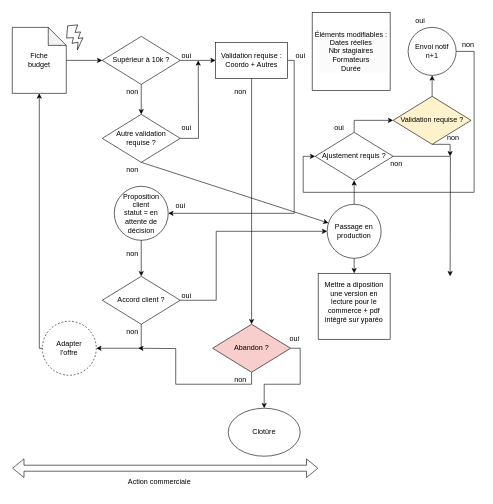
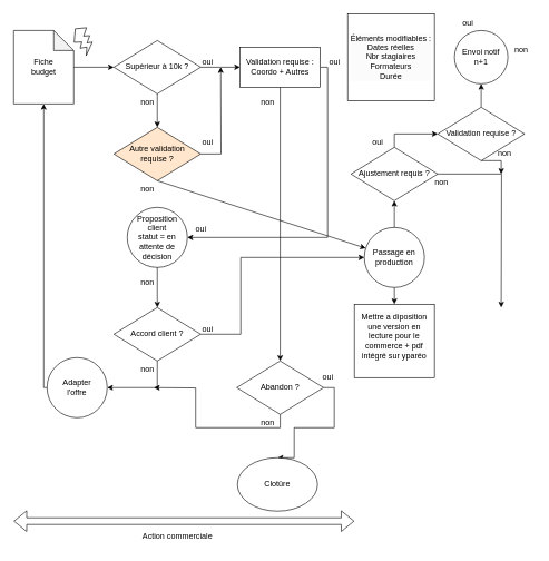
  <mxCell id="0" />
  <mxCell id="1" parent="0" />
  <mxCell id="2" value="Fiche&lt;div&gt;budget&lt;/div&gt;" style="shape=note;whiteSpace=wrap;html=1;backgroundOutline=1;darkOpacity=0.05;" vertex="1" parent="1"><mxGeometry x="20" y="45" width="90" height="110" as="geometry" /></mxCell>
  <mxCell id="3" value="Supérieur à 10k ?" style="rhombus;whiteSpace=wrap;html=1;" vertex="1" parent="1"><mxGeometry x="170" y="60" width="130" height="80" as="geometry" /></mxCell>
  <mxCell id="4" style="edgeStyle=orthogonalEdgeStyle;rounded=0;orthogonalLoop=1;jettySize=auto;html=1;" edge="1" parent="1" source="5"><mxGeometry relative="1" as="geometry"><mxPoint x="330" y="100" as="targetPoint" /></mxGeometry></mxCell>
- <mxCell id="5" value="Autre validation&lt;div&gt;requise ?&lt;/div&gt;" style="rhombus;whiteSpace=wrap;html=1;" vertex="1" parent="1"><mxGeometry x="170" y="190" width="130" height="80" as="geometry" /></mxCell>
+ <mxCell id="5" value="Autre validation&lt;div&gt;requise ?&lt;/div&gt;" style="rhombus;whiteSpace=wrap;html=1;fillColor=#ffe6cc;" vertex="1" parent="1"><mxGeometry x="170" y="190" width="130" height="80" as="geometry" /></mxCell>
  <mxCell id="6" value="Proposition&lt;div&gt;client&lt;/div&gt;&lt;div&gt;statut = en attente de décision&lt;/div&gt;" style="ellipse;whiteSpace=wrap;html=1;aspect=fixed;" vertex="1" parent="1"><mxGeometry x="190" y="310" width="90" height="90" as="geometry" /></mxCell>
  <mxCell id="7" style="edgeStyle=orthogonalEdgeStyle;rounded=0;orthogonalLoop=1;jettySize=auto;html=1;entryX=0;entryY=0.5;entryDx=0;entryDy=0;" edge="1" parent="1" source="8" target="21"><mxGeometry relative="1" as="geometry"><Array as="points"><mxPoint x="360" y="500" /><mxPoint x="360" y="385" /></Array></mxGeometry></mxCell>
  <mxCell id="8" value="Accord client ?" style="rhombus;whiteSpace=wrap;html=1;" vertex="1" parent="1"><mxGeometry x="170" y="460" width="130" height="80" as="geometry" /></mxCell>
- <mxCell id="9" value="Adapter&lt;div&gt;l'offre&lt;/div&gt;" style="ellipse;whiteSpace=wrap;html=1;aspect=fixed;dashed=1;" vertex="1" parent="1"><mxGeometry x="70" y="535" width="90" height="90" as="geometry" /></mxCell>
+ <mxCell id="9" value="Adapter&lt;div&gt;l'offre&lt;/div&gt;" style="ellipse;whiteSpace=wrap;html=1;aspect=fixed;" vertex="1" parent="1"><mxGeometry x="70" y="535" width="90" height="90" as="geometry" /></mxCell>
  <mxCell id="10" style="edgeStyle=orthogonalEdgeStyle;rounded=0;orthogonalLoop=1;jettySize=auto;html=1;exitX=1;exitY=0.5;exitDx=0;exitDy=0;entryX=1;entryY=0.5;entryDx=0;entryDy=0;" edge="1" parent="1" source="11" target="6"><mxGeometry relative="1" as="geometry"><Array as="points"><mxPoint x="490" y="100" /><mxPoint x="490" y="355" /></Array></mxGeometry></mxCell>
  <mxCell id="11" value="Validation requise :&lt;div&gt;Coordo + Autres&lt;/div&gt;" style="rounded=0;whiteSpace=wrap;html=1;" vertex="1" parent="1"><mxGeometry x="359" y="70" width="120" height="60" as="geometry" /></mxCell>
  <mxCell id="12" style="edgeStyle=orthogonalEdgeStyle;rounded=0;orthogonalLoop=1;jettySize=auto;html=1;exitX=0.5;exitY=1;exitDx=0;exitDy=0;" edge="1" parent="1" source="14"><mxGeometry relative="1" as="geometry"><mxPoint x="230" y="580" as="targetPoint" /></mxGeometry></mxCell>
  <mxCell id="13" style="edgeStyle=orthogonalEdgeStyle;rounded=0;orthogonalLoop=1;jettySize=auto;html=1;exitX=1;exitY=0.5;exitDx=0;exitDy=0;entryX=0.5;entryY=0;entryDx=0;entryDy=0;" edge="1" parent="1" source="14" target="15"><mxGeometry relative="1" as="geometry"><Array as="points"><mxPoint x="500" y="580" /><mxPoint x="500" y="640" /><mxPoint x="440" y="640" /></Array></mxGeometry></mxCell>
- <mxCell id="14" value="Abandon ?" style="rhombus;whiteSpace=wrap;html=1;fillColor=#f8cecc;" vertex="1" parent="1"><mxGeometry x="354" y="540" width="130" height="80" as="geometry" /></mxCell>
- <mxCell id="15" value="Clotûre" style="ellipse;whiteSpace=wrap;html=1;" vertex="1" parent="1"><mxGeometry x="380" y="680" width="120" height="80" as="geometry" /></mxCell>
+ <mxCell id="14" value="Abandon ?" style="rhombus;whiteSpace=wrap;html=1;" vertex="1" parent="1"><mxGeometry x="354" y="540" width="130" height="80" as="geometry" /></mxCell>
+ <mxCell id="15" value="Clotûre" style="ellipse;whiteSpace=wrap;html=1;" vertex="1" parent="1"><mxGeometry x="355" y="685" width="120" height="80" as="geometry" /></mxCell>
  <mxCell id="16" style="edgeStyle=orthogonalEdgeStyle;rounded=0;orthogonalLoop=1;jettySize=auto;html=1;exitX=0.5;exitY=0;exitDx=0;exitDy=0;entryX=0;entryY=0.5;entryDx=0;entryDy=0;" edge="1" parent="1" source="18" target="27"><mxGeometry relative="1" as="geometry"><mxPoint x="670" y="190" as="targetPoint" /><Array as="points"><mxPoint x="590" y="200" /></Array></mxGeometry></mxCell>
  <mxCell id="17" style="edgeStyle=orthogonalEdgeStyle;rounded=0;orthogonalLoop=1;jettySize=auto;html=1;exitX=1;exitY=0.5;exitDx=0;exitDy=0;" edge="1" parent="1" source="18"><mxGeometry relative="1" as="geometry"><mxPoint x="750" y="460" as="targetPoint" /></mxGeometry></mxCell>
  <mxCell id="18" value="Ajustement requis ?" style="rhombus;whiteSpace=wrap;html=1;" vertex="1" parent="1"><mxGeometry x="525" y="220" width="130" height="80" as="geometry" /></mxCell>
  <mxCell id="19" style="edgeStyle=orthogonalEdgeStyle;rounded=0;orthogonalLoop=1;jettySize=auto;html=1;entryX=0.5;entryY=1;entryDx=0;entryDy=0;" edge="1" parent="1" source="21" target="18"><mxGeometry relative="1" as="geometry" /></mxCell>
  <mxCell id="20" style="edgeStyle=orthogonalEdgeStyle;rounded=0;orthogonalLoop=1;jettySize=auto;html=1;exitX=0.5;exitY=1;exitDx=0;exitDy=0;entryX=0.5;entryY=0;entryDx=0;entryDy=0;" edge="1" parent="1" source="21" target="22"><mxGeometry relative="1" as="geometry" /></mxCell>
  <mxCell id="21" value="Passage en production" style="ellipse;whiteSpace=wrap;html=1;aspect=fixed;" vertex="1" parent="1"><mxGeometry x="545" y="340" width="90" height="90" as="geometry" /></mxCell>
  <mxCell id="22" value="&#10;&lt;span style=&quot;color: rgb(0, 0, 0); font-family: Helvetica; font-size: 12px; font-style: normal; font-variant-ligatures: normal; font-variant-caps: normal; font-weight: 400; letter-spacing: normal; orphans: 2; text-align: center; text-indent: 0px; text-transform: none; widows: 2; word-spacing: 0px; -webkit-text-stroke-width: 0px; white-space: normal; background-color: rgb(251, 251, 251); text-decoration-thickness: initial; text-decoration-style: initial; text-decoration-color: initial; display: inline !important; float: none;&quot;&gt;Mettre a diposition une version en lecture pour le commerce + pdf intégré sur yparéo&lt;/span&gt;&#10;&#10;" style="rounded=0;whiteSpace=wrap;html=1;" vertex="1" parent="1"><mxGeometry x="530" y="455" width="120" height="110" as="geometry" /></mxCell>
- <mxCell id="23" style="edgeStyle=orthogonalEdgeStyle;rounded=0;orthogonalLoop=1;jettySize=auto;html=1;exitX=1;exitY=0.5;exitDx=0;exitDy=0;entryX=0;entryY=0.5;entryDx=0;entryDy=0;" edge="1" parent="1" source="24" target="18"><mxGeometry relative="1" as="geometry"><Array as="points"><mxPoint x="790" y="85" /><mxPoint x="790" y="320" /><mxPoint x="505" y="320" /><mxPoint x="505" y="260" /></Array></mxGeometry></mxCell>
  <mxCell id="24" value="Envoi notif n+1" style="ellipse;whiteSpace=wrap;html=1;aspect=fixed;" vertex="1" parent="1"><mxGeometry x="680" y="45" width="80" height="80" as="geometry" /></mxCell>
  <mxCell id="25" style="edgeStyle=orthogonalEdgeStyle;rounded=0;orthogonalLoop=1;jettySize=auto;html=1;exitX=0.5;exitY=0;exitDx=0;exitDy=0;entryX=0.5;entryY=1;entryDx=0;entryDy=0;" edge="1" parent="1" source="27" target="24"><mxGeometry relative="1" as="geometry" /></mxCell>
  <mxCell id="26" style="edgeStyle=orthogonalEdgeStyle;rounded=0;orthogonalLoop=1;jettySize=auto;html=1;exitX=0.5;exitY=1;exitDx=0;exitDy=0;" edge="1" parent="1" source="27"><mxGeometry relative="1" as="geometry"><mxPoint x="750" y="260" as="targetPoint" /></mxGeometry></mxCell>
- <mxCell id="27" value="Validation requise ?" style="rhombus;whiteSpace=wrap;html=1;fillColor=#fff2cc;" vertex="1" parent="1"><mxGeometry x="655" y="160" width="130" height="80" as="geometry" /></mxCell>
+ <mxCell id="27" value="Validation requise ?" style="rhombus;whiteSpace=wrap;html=1;" vertex="1" parent="1"><mxGeometry x="655" y="160" width="130" height="80" as="geometry" /></mxCell>
  <mxCell id="28" value="" style="endArrow=classic;html=1;rounded=0;entryX=0;entryY=0.5;entryDx=0;entryDy=0;" edge="1" parent="1" target="3"><mxGeometry width="50" height="50" relative="1" as="geometry"><mxPoint x="110" y="100" as="sourcePoint" /><mxPoint x="450" y="160" as="targetPoint" /></mxGeometry></mxCell>
  <mxCell id="29" value="" style="endArrow=classic;html=1;rounded=0;exitX=0.5;exitY=1;exitDx=0;exitDy=0;" edge="1" parent="1" source="5" target="21"><mxGeometry width="50" height="50" relative="1" as="geometry"><mxPoint x="400" y="410" as="sourcePoint" /><mxPoint x="450" y="360" as="targetPoint" /></mxGeometry></mxCell>
  <mxCell id="30" value="" style="endArrow=classic;html=1;rounded=0;exitX=0.5;exitY=1;exitDx=0;exitDy=0;entryX=0.5;entryY=0;entryDx=0;entryDy=0;" edge="1" parent="1" source="6" target="8"><mxGeometry width="50" height="50" relative="1" as="geometry"><mxPoint x="400" y="410" as="sourcePoint" /><mxPoint x="450" y="360" as="targetPoint" /></mxGeometry></mxCell>
  <mxCell id="31" value="" style="endArrow=classic;html=1;rounded=0;exitX=0.5;exitY=1;exitDx=0;exitDy=0;entryX=1;entryY=0.5;entryDx=0;entryDy=0;" edge="1" parent="1" source="8" target="9"><mxGeometry width="50" height="50" relative="1" as="geometry"><mxPoint x="400" y="410" as="sourcePoint" /><mxPoint x="450" y="360" as="targetPoint" /><Array as="points"><mxPoint x="235" y="580" /></Array></mxGeometry></mxCell>
  <mxCell id="32" value="" style="endArrow=classic;html=1;rounded=0;entryX=0.5;entryY=1;entryDx=0;entryDy=0;entryPerimeter=0;exitX=0;exitY=0.5;exitDx=0;exitDy=0;" edge="1" parent="1" source="9" target="2"><mxGeometry width="50" height="50" relative="1" as="geometry"><mxPoint x="400" y="410" as="sourcePoint" /><mxPoint x="450" y="360" as="targetPoint" /><Array as="points"><mxPoint x="65" y="580" /></Array></mxGeometry></mxCell>
  <mxCell id="33" value="" style="endArrow=classic;html=1;rounded=0;exitX=1;exitY=0.5;exitDx=0;exitDy=0;entryX=0;entryY=0.5;entryDx=0;entryDy=0;" edge="1" parent="1" source="3" target="11"><mxGeometry width="50" height="50" relative="1" as="geometry"><mxPoint x="400" y="310" as="sourcePoint" /><mxPoint x="450" y="260" as="targetPoint" /></mxGeometry></mxCell>
  <mxCell id="34" value="" style="endArrow=classic;html=1;rounded=0;exitX=0.5;exitY=1;exitDx=0;exitDy=0;entryX=0.5;entryY=0;entryDx=0;entryDy=0;" edge="1" parent="1" source="11" target="14"><mxGeometry width="50" height="50" relative="1" as="geometry"><mxPoint x="400" y="310" as="sourcePoint" /><mxPoint x="460" y="190" as="targetPoint" /></mxGeometry></mxCell>
  <mxCell id="35" value="&lt;br&gt;&lt;span style=&quot;color: rgb(0, 0, 0); font-family: Helvetica; font-size: 12px; font-style: normal; font-variant-ligatures: normal; font-variant-caps: normal; font-weight: 400; letter-spacing: normal; orphans: 2; text-align: center; text-indent: 0px; text-transform: none; widows: 2; word-spacing: 0px; -webkit-text-stroke-width: 0px; white-space: normal; background-color: rgb(251, 251, 251); text-decoration-thickness: initial; text-decoration-style: initial; text-decoration-color: initial; display: inline !important; float: none;&quot;&gt;Éléments modifiables :&lt;/span&gt;&lt;div style=&quot;forced-color-adjust: none; color: rgb(0, 0, 0); font-family: Helvetica; font-size: 12px; font-style: normal; font-variant-ligatures: normal; font-variant-caps: normal; font-weight: 400; letter-spacing: normal; orphans: 2; text-align: center; text-indent: 0px; text-transform: none; widows: 2; word-spacing: 0px; -webkit-text-stroke-width: 0px; white-space: normal; background-color: rgb(251, 251, 251); text-decoration-thickness: initial; text-decoration-style: initial; text-decoration-color: initial;&quot;&gt;Dates réelles&lt;/div&gt;&lt;div style=&quot;forced-color-adjust: none; color: rgb(0, 0, 0); font-family: Helvetica; font-size: 12px; font-style: normal; font-variant-ligatures: normal; font-variant-caps: normal; font-weight: 400; letter-spacing: normal; orphans: 2; text-align: center; text-indent: 0px; text-transform: none; widows: 2; word-spacing: 0px; -webkit-text-stroke-width: 0px; white-space: normal; background-color: rgb(251, 251, 251); text-decoration-thickness: initial; text-decoration-style: initial; text-decoration-color: initial;&quot;&gt;Nbr stagiaires&lt;/div&gt;&lt;div style=&quot;forced-color-adjust: none; color: rgb(0, 0, 0); font-family: Helvetica; font-size: 12px; font-style: normal; font-variant-ligatures: normal; font-variant-caps: normal; font-weight: 400; letter-spacing: normal; orphans: 2; text-align: center; text-indent: 0px; text-transform: none; widows: 2; word-spacing: 0px; -webkit-text-stroke-width: 0px; white-space: normal; background-color: rgb(251, 251, 251); text-decoration-thickness: initial; text-decoration-style: initial; text-decoration-color: initial;&quot;&gt;Formateurs&lt;/div&gt;&lt;div style=&quot;forced-color-adjust: none; color: rgb(0, 0, 0); font-family: Helvetica; font-size: 12px; font-style: normal; font-variant-ligatures: normal; font-variant-caps: normal; font-weight: 400; letter-spacing: normal; orphans: 2; text-align: center; text-indent: 0px; text-transform: none; widows: 2; word-spacing: 0px; -webkit-text-stroke-width: 0px; white-space: normal; background-color: rgb(251, 251, 251); text-decoration-thickness: initial; text-decoration-style: initial; text-decoration-color: initial;&quot;&gt;Durée&lt;/div&gt;&lt;div&gt;&lt;br/&gt;&lt;/div&gt;" style="whiteSpace=wrap;html=1;aspect=fixed;" vertex="1" parent="1"><mxGeometry x="520" y="20" width="130" height="130" as="geometry" /></mxCell>
  <mxCell id="36" value="" style="shape=flexArrow;endArrow=classic;startArrow=classic;html=1;rounded=0;" edge="1" parent="1"><mxGeometry width="100" height="100" relative="1" as="geometry"><mxPoint x="20" y="780" as="sourcePoint" /><mxPoint x="530" y="780" as="targetPoint" /></mxGeometry></mxCell>
  <mxCell id="37" value="Action commerciale" style="text;html=1;align=center;verticalAlign=middle;resizable=0;points=[];autosize=1;strokeColor=none;fillColor=none;" vertex="1" parent="1"><mxGeometry x="200" y="788" width="130" height="30" as="geometry" /></mxCell>
  <mxCell id="38" value="" style="endArrow=classic;html=1;rounded=0;exitX=0.5;exitY=1;exitDx=0;exitDy=0;entryX=0.5;entryY=0;entryDx=0;entryDy=0;" edge="1" parent="1" source="3" target="5"><mxGeometry width="50" height="50" relative="1" as="geometry"><mxPoint x="235" y="140" as="sourcePoint" /><mxPoint x="200" y="168" as="targetPoint" /></mxGeometry></mxCell>
  <mxCell id="39" value="non" style="text;html=1;align=center;verticalAlign=middle;resizable=0;points=[];autosize=1;strokeColor=none;fillColor=none;" vertex="1" parent="1"><mxGeometry x="200" y="268" width="40" height="30" as="geometry" /></mxCell>
  <mxCell id="40" value="non" style="text;html=1;align=center;verticalAlign=middle;resizable=0;points=[];autosize=1;strokeColor=none;fillColor=none;" vertex="1" parent="1"><mxGeometry x="200" y="408" width="40" height="30" as="geometry" /></mxCell>
  <mxCell id="41" value="non" style="text;html=1;align=center;verticalAlign=middle;resizable=0;points=[];autosize=1;strokeColor=none;fillColor=none;" vertex="1" parent="1"><mxGeometry x="200" y="538" width="40" height="30" as="geometry" /></mxCell>
  <mxCell id="42" value="non" style="text;html=1;align=center;verticalAlign=middle;resizable=0;points=[];autosize=1;strokeColor=none;fillColor=none;" vertex="1" parent="1"><mxGeometry x="380" y="618" width="40" height="30" as="geometry" /></mxCell>
  <mxCell id="43" value="oui" style="text;html=1;align=center;verticalAlign=middle;resizable=0;points=[];autosize=1;strokeColor=none;fillColor=none;" vertex="1" parent="1"><mxGeometry x="470" y="550" width="40" height="30" as="geometry" /></mxCell>
  <mxCell id="44" value="oui" style="text;html=1;align=center;verticalAlign=middle;resizable=0;points=[];autosize=1;strokeColor=none;fillColor=none;" vertex="1" parent="1"><mxGeometry x="290" y="478" width="40" height="30" as="geometry" /></mxCell>
  <mxCell id="45" value="oui" style="text;html=1;align=center;verticalAlign=middle;resizable=0;points=[];autosize=1;strokeColor=none;fillColor=none;" vertex="1" parent="1"><mxGeometry x="280" y="328" width="40" height="30" as="geometry" /></mxCell>
  <mxCell id="46" value="oui" style="text;html=1;align=center;verticalAlign=middle;resizable=0;points=[];autosize=1;strokeColor=none;fillColor=none;" vertex="1" parent="1"><mxGeometry x="290" y="198" width="40" height="30" as="geometry" /></mxCell>
  <mxCell id="47" value="non" style="text;html=1;align=center;verticalAlign=middle;resizable=0;points=[];autosize=1;strokeColor=none;fillColor=none;" vertex="1" parent="1"><mxGeometry x="200" y="138" width="40" height="30" as="geometry" /></mxCell>
  <mxCell id="48" value="oui" style="text;html=1;align=center;verticalAlign=middle;resizable=0;points=[];autosize=1;strokeColor=none;fillColor=none;" vertex="1" parent="1"><mxGeometry x="290" y="78" width="40" height="30" as="geometry" /></mxCell>
  <mxCell id="49" value="oui" style="text;html=1;align=center;verticalAlign=middle;resizable=0;points=[];autosize=1;strokeColor=none;fillColor=none;" vertex="1" parent="1"><mxGeometry x="480" y="78" width="40" height="30" as="geometry" /></mxCell>
  <mxCell id="50" value="non" style="text;html=1;align=center;verticalAlign=middle;resizable=0;points=[];autosize=1;strokeColor=none;fillColor=none;" vertex="1" parent="1"><mxGeometry x="380" y="138" width="40" height="30" as="geometry" /></mxCell>
  <mxCell id="51" value="non" style="text;html=1;align=center;verticalAlign=middle;resizable=0;points=[];autosize=1;strokeColor=none;fillColor=none;" vertex="1" parent="1"><mxGeometry x="735" y="215" width="40" height="30" as="geometry" /></mxCell>
  <mxCell id="52" value="non" style="text;html=1;align=center;verticalAlign=middle;resizable=0;points=[];autosize=1;strokeColor=none;fillColor=none;" vertex="1" parent="1"><mxGeometry x="640" y="258" width="40" height="30" as="geometry" /></mxCell>
  <mxCell id="53" value="oui" style="text;html=1;align=center;verticalAlign=middle;resizable=0;points=[];autosize=1;strokeColor=none;fillColor=none;" vertex="1" parent="1"><mxGeometry x="545" y="198" width="40" height="30" as="geometry" /></mxCell>
  <mxCell id="54" value="non" style="text;html=1;align=center;verticalAlign=middle;resizable=0;points=[];autosize=1;strokeColor=none;fillColor=none;" vertex="1" parent="1"><mxGeometry x="760" y="60" width="40" height="30" as="geometry" /></mxCell>
  <mxCell id="55" value="oui" style="text;html=1;align=center;verticalAlign=middle;resizable=0;points=[];autosize=1;strokeColor=none;fillColor=none;" vertex="1" parent="1"><mxGeometry x="680" y="20" width="40" height="30" as="geometry" /></mxCell>
  <mxCell id="56" value="" style="verticalLabelPosition=bottom;verticalAlign=top;html=1;shape=mxgraph.basic.flash;rotation=-45;" vertex="1" parent="1"><mxGeometry x="110" y="38" width="30" height="40" as="geometry" /></mxCell>
